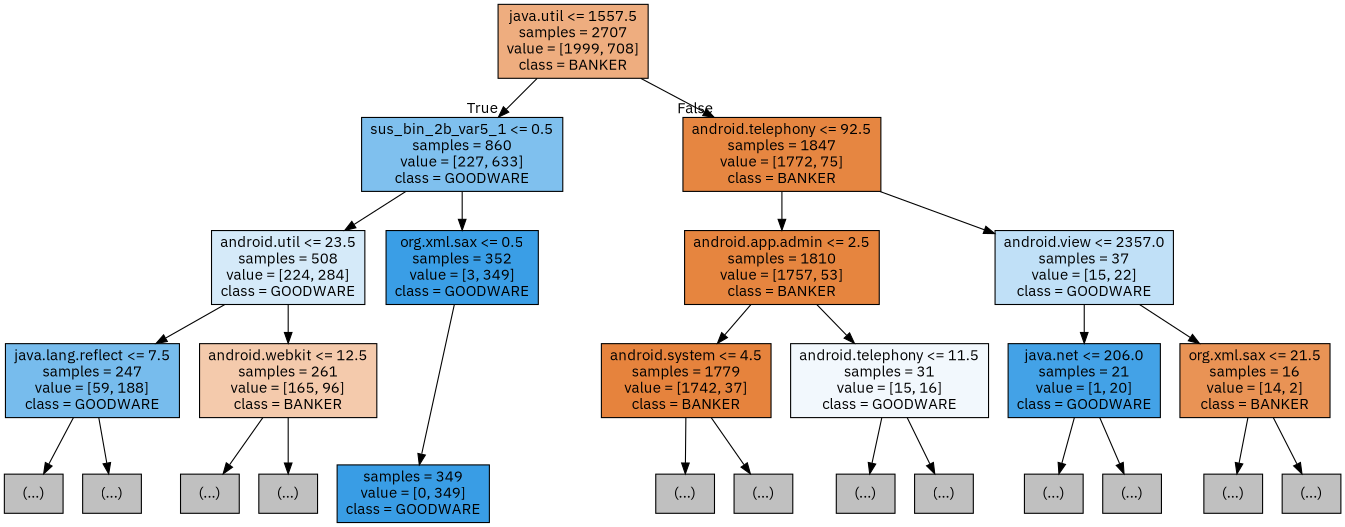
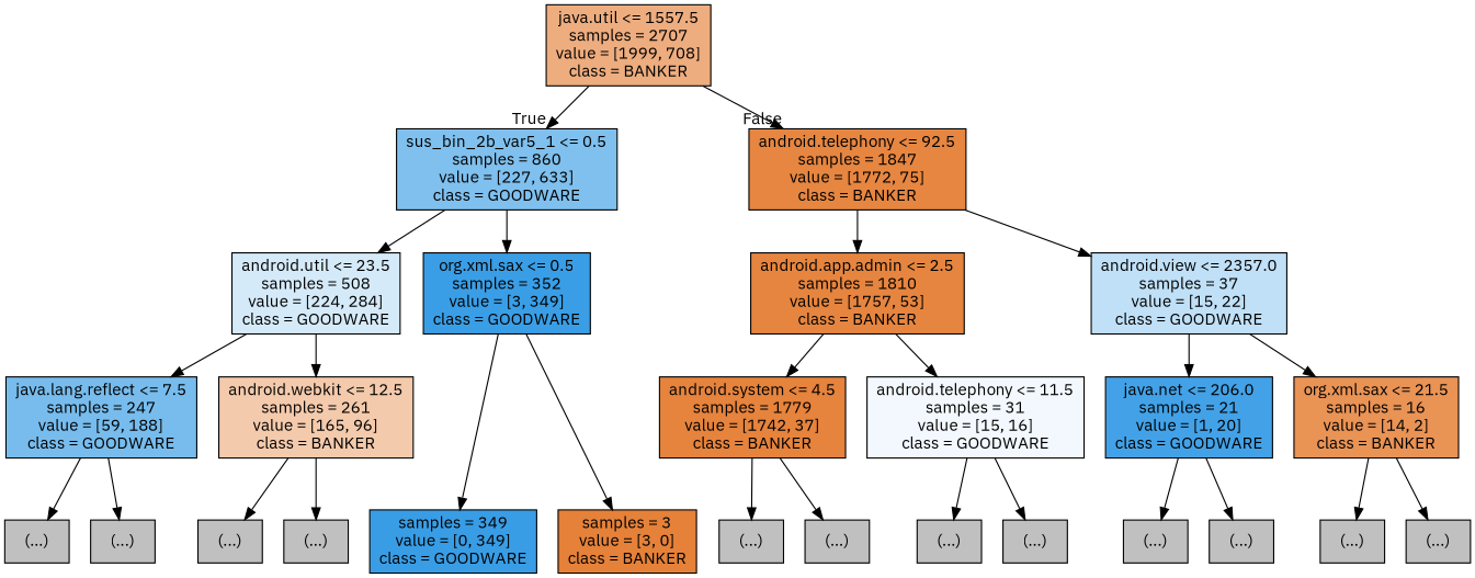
  digraph {
    ranksep=equally
    splines=polyline
    fontname="IBM Plex Sans"
    node [color=black fillcolor="#C0C0C0" shape=box style=filled fontname="IBM Plex Sans"]
    edge [fontname="IBM Plex Sans"]
    n1 [fillcolor="#e58139a5" label="java.util <= 1557.5\nsamples = 2707\nvalue = [1999, 708]\nclass = BANKER"]
    n2 [fillcolor="#399de5a4" label="sus_bin_2b_var5_1 <= 0.5\nsamples = 860\nvalue = [227, 633]\nclass = GOODWARE"]
    n3 [fillcolor="#e58139f4" label="android.telephony <= 92.5\nsamples = 1847\nvalue = [1772, 75]\nclass = BANKER"]
    n4 [fillcolor="#399de536" label="android.util <= 23.5\nsamples = 508\nvalue = [224, 284]\nclass = GOODWARE"]
    n5 [fillcolor="#399de5fd" label="org.xml.sax <= 0.5\nsamples = 352\nvalue = [3, 349]\nclass = GOODWARE"]
    n6 [fillcolor="#e58139f7" label="android.app.admin <= 2.5\nsamples = 1810\nvalue = [1757, 53]\nclass = BANKER"]
    n7 [fillcolor="#399de551" label="android.view <= 2357.0\nsamples = 37\nvalue = [15, 22]\nclass = GOODWARE"]
    n8 [fillcolor="#399de5af" label="java.lang.reflect <= 7.5\nsamples = 247\nvalue = [59, 188]\nclass = GOODWARE"]
    n9 [fillcolor="#e581396b" label="android.webkit <= 12.5\nsamples = 261\nvalue = [165, 96]\nclass = BANKER"]
    n10 [fillcolor="#e58139fa" label="android.system <= 4.5\nsamples = 1779\nvalue = [1742, 37]\nclass = BANKER"]
    n11 [fillcolor="#399de510" label="android.telephony <= 11.5\nsamples = 31\nvalue = [15, 16]\nclass = GOODWARE"]
    n12 [fillcolor="#399de5f2" label="java.net <= 206.0\nsamples = 21\nvalue = [1, 20]\nclass = GOODWARE"]
    n13 [fillcolor="#e58139db" label="org.xml.sax <= 21.5\nsamples = 16\nvalue = [14, 2]\nclass = BANKER"]
    n14 [label="(...)"]
    n15 [label="(...)"]
    n16 [label="(...)"]
    n17 [label="(...)"]
    n18 [fillcolor="#399de5ff" label="samples = 349\nvalue = [0, 349]\nclass = GOODWARE"]
+   n19 [fillcolor="#e58139ff" label="samples = 3\nvalue = [3, 0]\nclass = BANKER"]
    n20 [label="(...)"]
    n21 [label="(...)"]
    n22 [label="(...)"]
    n23 [label="(...)"]
    n24 [label="(...)"]
    n25 [label="(...)"]
    n26 [label="(...)"]
    n27 [label="(...)"]
    subgraph sub_1 {
      rank=same
      n1
    }
    subgraph sub_2 {
      rank=same
      n2
      n3
    }
    subgraph sub_3 {
      rank=same
      n4
      n5
      n6
      n7
    }
    subgraph sub_4 {
      rank=same
      n8
      n9
      n10
      n11
      n12
      n13
    }
    subgraph sub_5 {
      rank=same
      n14
      n15
      n16
      n17
      n18
+     n19
      n20
      n21
      n22
      n23
      n24
      n25
      n26
      n27
    }
    n1 -> n2 [headlabel=True labelangle=45 labeldistance=2.5]
    n1 -> n3 [headlabel=False labelangle=-45 labeldistance=2.5]
    n2 -> n4
    n2 -> n5
    n3 -> n6
    n3 -> n7
    n4 -> n8
    n4 -> n9
    n5 -> n18
+   n5 -> n19
    n6 -> n10
    n6 -> n11
    n7 -> n12
    n7 -> n13
    n8 -> n14
    n8 -> n15
    n9 -> n16
    n9 -> n17
    n10 -> n20
    n10 -> n21
    n11 -> n22
    n11 -> n23
    n12 -> n24
    n12 -> n25
    n13 -> n26
    n13 -> n27
  }
